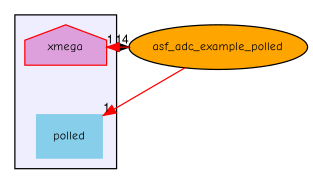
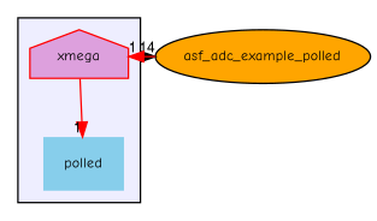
  digraph {
    compound=true
    fontname="Comic Neue"
    node [fontname="Comic Neue" fontsize=10 style=filled]
    edge [color=red fontname="Comic Neue" headlabel=1 labeldistance=1.5 labelfontname=FreeSans labelfontsize=10]
    n1 [fillcolor=skyblue label=polled shape=plaintext]
    n2 [color=red fillcolor=plum label=xmega shape=house]
    n3 [fillcolor=orange label=asf_adc_example_polled shape=ellipse]
    subgraph cluster_1 {
      bgcolor="#eeeeff"
      pencolor=black
      n1
      n2
    }
    n2 -> n3 [color=black headlabel=14]
-   n3 -> n1
+   n2 -> n1
    n3 -> n2
  }
